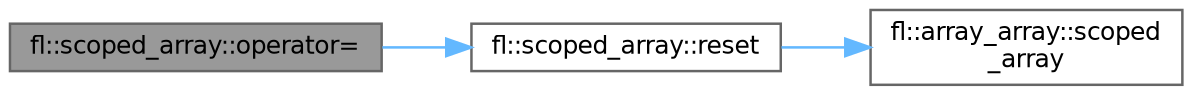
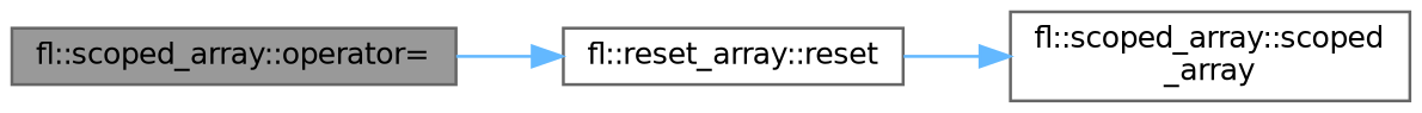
  digraph {
    rankdir=LR
    node [color=grey40 fillcolor=white fontname=Helvetica fontsize=10 shape=box style=filled]
    edge [color=steelblue1 fontname=Helvetica fontsize=10 labelfontname=Helvetica labelfontsize=10 style=solid]
    n1 [color=gray40 fillcolor=grey60 fontcolor=black height=0.2 label="fl::scoped_array::operator=" width=0.4]
-   n2 [height=0.2 label="fl::scoped_array::reset" width=0.4]
-   n3 [height=0.2 label="fl::array_array::scoped\l_array" width=0.4]
+   n2 [height=0.2 label="fl::reset_array::reset" width=0.4]
+   n3 [height=0.2 label="fl::scoped_array::scoped\l_array" width=0.4]
    n1 -> n2
    n2 -> n3
  }
